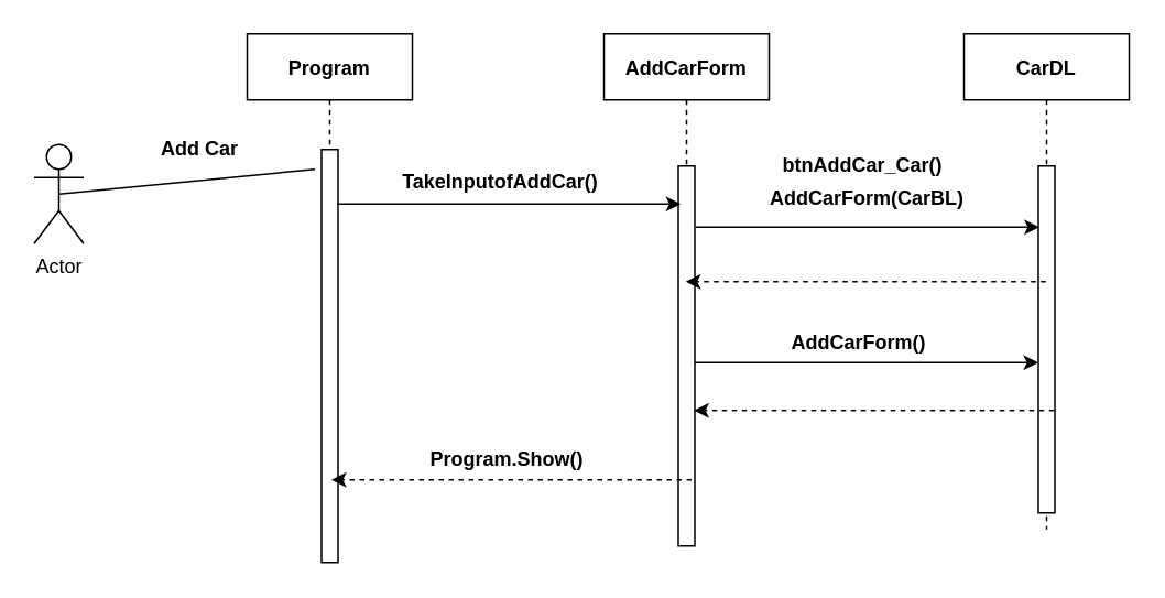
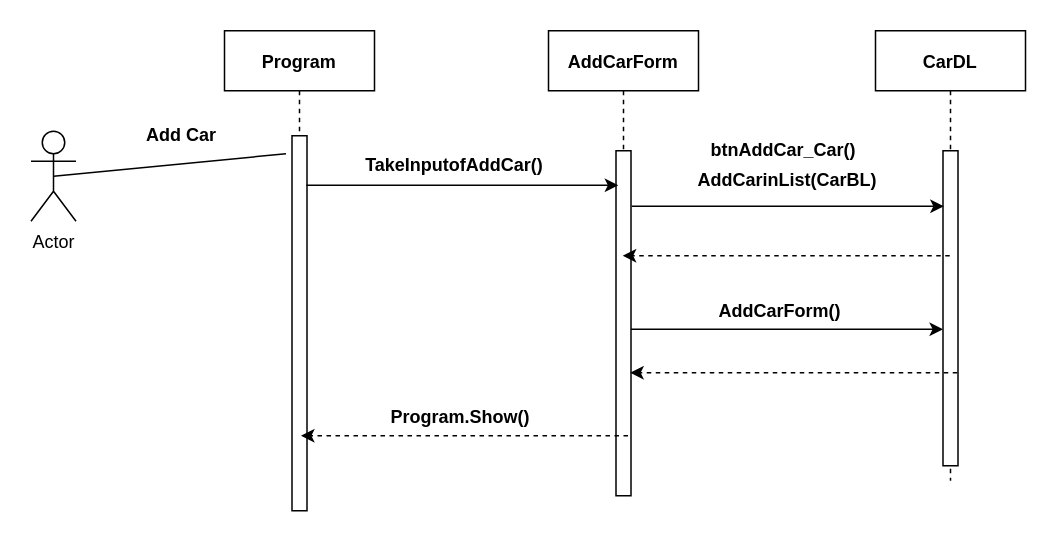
  <mxCell id="0" />
  <mxCell id="1" parent="0" />
  <mxCell id="2" value="Program" style="shape=umlLifeline;perimeter=lifelinePerimeter;container=1;collapsible=0;recursiveResize=0;rounded=0;shadow=0;strokeWidth=1;fontStyle=1" parent="1" vertex="1"><mxGeometry x="149" y="20" width="100" height="320" as="geometry" /></mxCell>
  <mxCell id="3" value="" style="points=[];perimeter=orthogonalPerimeter;rounded=0;shadow=0;strokeWidth=1;" parent="2" vertex="1"><mxGeometry x="45" y="70" width="10" height="250" as="geometry" /></mxCell>
  <mxCell id="4" value="" style="endArrow=none;html=1;rounded=0;exitX=0.5;exitY=0.5;exitDx=0;exitDy=0;exitPerimeter=0;" edge="1" parent="2" source="7"><mxGeometry width="50" height="50" relative="1" as="geometry"><mxPoint x="-49" y="80" as="sourcePoint" /><mxPoint x="41" y="82" as="targetPoint" /></mxGeometry></mxCell>
  <mxCell id="5" value="AddCarForm" style="shape=umlLifeline;perimeter=lifelinePerimeter;container=1;collapsible=0;recursiveResize=0;rounded=0;shadow=0;strokeWidth=1;fontStyle=1" parent="1" vertex="1"><mxGeometry x="365" y="20" width="100" height="310" as="geometry" /></mxCell>
  <mxCell id="6" value="" style="points=[];perimeter=orthogonalPerimeter;rounded=0;shadow=0;strokeWidth=1;" parent="5" vertex="1"><mxGeometry x="45" y="80" width="10" height="230" as="geometry" /></mxCell>
  <mxCell id="7" value="Actor" style="shape=umlActor;verticalLabelPosition=bottom;verticalAlign=top;html=1;outlineConnect=0;" vertex="1" parent="1"><mxGeometry x="20" y="87" width="30" height="60" as="geometry" /></mxCell>
  <mxCell id="8" value="&lt;b&gt;Add Car&lt;/b&gt;" style="text;html=1;align=center;verticalAlign=middle;resizable=0;points=[];autosize=1;strokeColor=none;fillColor=none;" vertex="1" parent="1"><mxGeometry x="90" y="80" width="60" height="20" as="geometry" /></mxCell>
  <mxCell id="9" value="" style="endArrow=classic;html=1;rounded=0;" edge="1" parent="1"><mxGeometry width="50" height="50" relative="1" as="geometry"><mxPoint x="203.5" y="123" as="sourcePoint" /><mxPoint x="411.5" y="123" as="targetPoint" /></mxGeometry></mxCell>
  <mxCell id="10" value="&lt;b&gt;TakeInputofAddCar()&lt;/b&gt;" style="text;html=1;align=center;verticalAlign=middle;resizable=0;points=[];autosize=1;strokeColor=none;fillColor=none;" vertex="1" parent="1"><mxGeometry x="237" y="100" width="130" height="20" as="geometry" /></mxCell>
  <mxCell id="11" value="CarDL" style="shape=umlLifeline;perimeter=lifelinePerimeter;container=1;collapsible=0;recursiveResize=0;rounded=0;shadow=0;strokeWidth=1;fontStyle=1" vertex="1" parent="1"><mxGeometry x="583" y="20" width="100" height="300" as="geometry" /></mxCell>
  <mxCell id="12" value="" style="points=[];perimeter=orthogonalPerimeter;rounded=0;shadow=0;strokeWidth=1;" vertex="1" parent="11"><mxGeometry x="45" y="80" width="10" height="210" as="geometry" /></mxCell>
  <mxCell id="13" value="" style="endArrow=classic;html=1;rounded=0;" edge="1" parent="1"><mxGeometry width="50" height="50" relative="1" as="geometry"><mxPoint x="420.5" y="137" as="sourcePoint" /><mxPoint x="628.5" y="137" as="targetPoint" /></mxGeometry></mxCell>
  <mxCell id="14" value="&amp;nbsp; &lt;b&gt;btnAddCar_Car()&lt;/b&gt;" style="text;html=1;align=center;verticalAlign=middle;resizable=0;points=[];autosize=1;strokeColor=none;fillColor=none;" vertex="1" parent="1"><mxGeometry x="453" y="90" width="130" height="20" as="geometry" /></mxCell>
- <mxCell id="15" value="&lt;b&gt;AddCarForm(CarBL)&lt;/b&gt;" style="text;html=1;align=center;verticalAlign=middle;resizable=0;points=[];autosize=1;strokeColor=none;fillColor=none;" vertex="1" parent="1"><mxGeometry x="459" y="110" width="130" height="20" as="geometry" /></mxCell>
+ <mxCell id="15" value="&lt;b&gt;AddCarinList(CarBL)&lt;/b&gt;" style="text;html=1;align=center;verticalAlign=middle;resizable=0;points=[];autosize=1;strokeColor=none;fillColor=none;" vertex="1" parent="1"><mxGeometry x="459" y="110" width="130" height="20" as="geometry" /></mxCell>
  <mxCell id="16" value="" style="endArrow=classic;html=1;rounded=0;" edge="1" parent="1"><mxGeometry width="50" height="50" relative="1" as="geometry"><mxPoint x="420" y="219" as="sourcePoint" /><mxPoint x="628" y="219" as="targetPoint" /></mxGeometry></mxCell>
  <mxCell id="17" value="" style="html=1;labelBackgroundColor=#ffffff;startArrow=none;startFill=0;startSize=6;endArrow=classic;endFill=1;endSize=6;jettySize=auto;orthogonalLoop=1;strokeWidth=1;dashed=1;fontSize=14;rounded=0;" edge="1" parent="1" source="11" target="5"><mxGeometry width="60" height="60" relative="1" as="geometry"><mxPoint x="529" y="215" as="sourcePoint" /><mxPoint x="589" y="155" as="targetPoint" /></mxGeometry></mxCell>
  <mxCell id="18" value="&lt;b&gt;AddCarForm()&lt;/b&gt;" style="text;html=1;align=center;verticalAlign=middle;resizable=0;points=[];autosize=1;strokeColor=none;fillColor=none;" vertex="1" parent="1"><mxGeometry x="464" y="197" width="110" height="20" as="geometry" /></mxCell>
  <mxCell id="19" value="" style="html=1;labelBackgroundColor=#ffffff;startArrow=none;startFill=0;startSize=6;endArrow=classic;endFill=1;endSize=6;jettySize=auto;orthogonalLoop=1;strokeWidth=1;dashed=1;fontSize=14;rounded=0;" edge="1" parent="1"><mxGeometry width="60" height="60" relative="1" as="geometry"><mxPoint x="637.5" y="248" as="sourcePoint" /><mxPoint x="419.5" y="248" as="targetPoint" /></mxGeometry></mxCell>
  <mxCell id="20" value="" style="html=1;labelBackgroundColor=#ffffff;startArrow=none;startFill=0;startSize=6;endArrow=classic;endFill=1;endSize=6;jettySize=auto;orthogonalLoop=1;strokeWidth=1;dashed=1;fontSize=14;rounded=0;" edge="1" parent="1"><mxGeometry width="60" height="60" relative="1" as="geometry"><mxPoint x="418" y="290" as="sourcePoint" /><mxPoint x="200" y="290" as="targetPoint" /></mxGeometry></mxCell>
  <mxCell id="21" value="&lt;b&gt;Program.Show()&lt;/b&gt;" style="text;html=1;align=center;verticalAlign=middle;resizable=0;points=[];autosize=1;strokeColor=none;fillColor=none;" vertex="1" parent="1"><mxGeometry x="241" y="268" width="130" height="20" as="geometry" /></mxCell>
